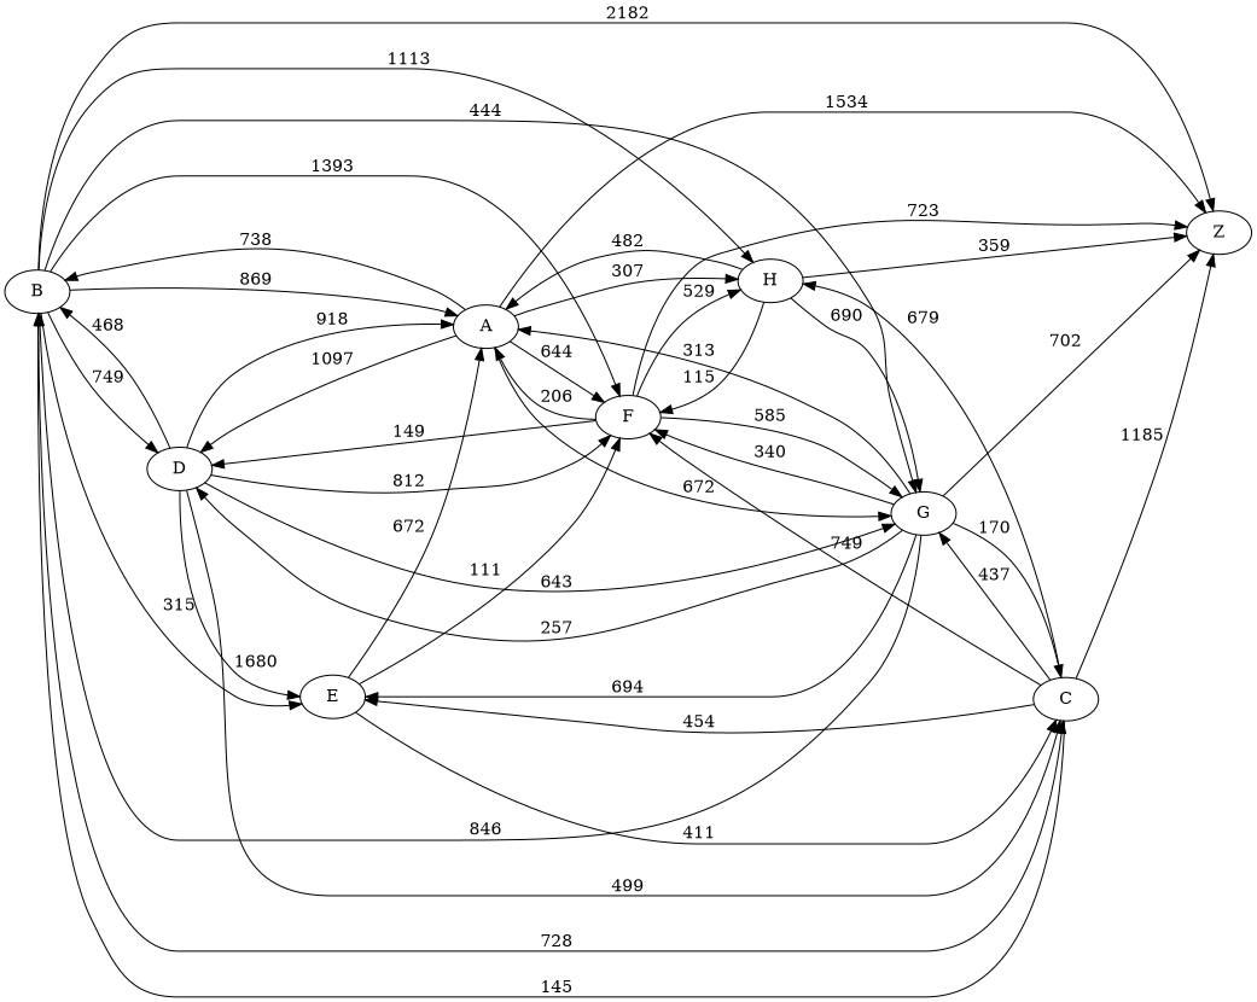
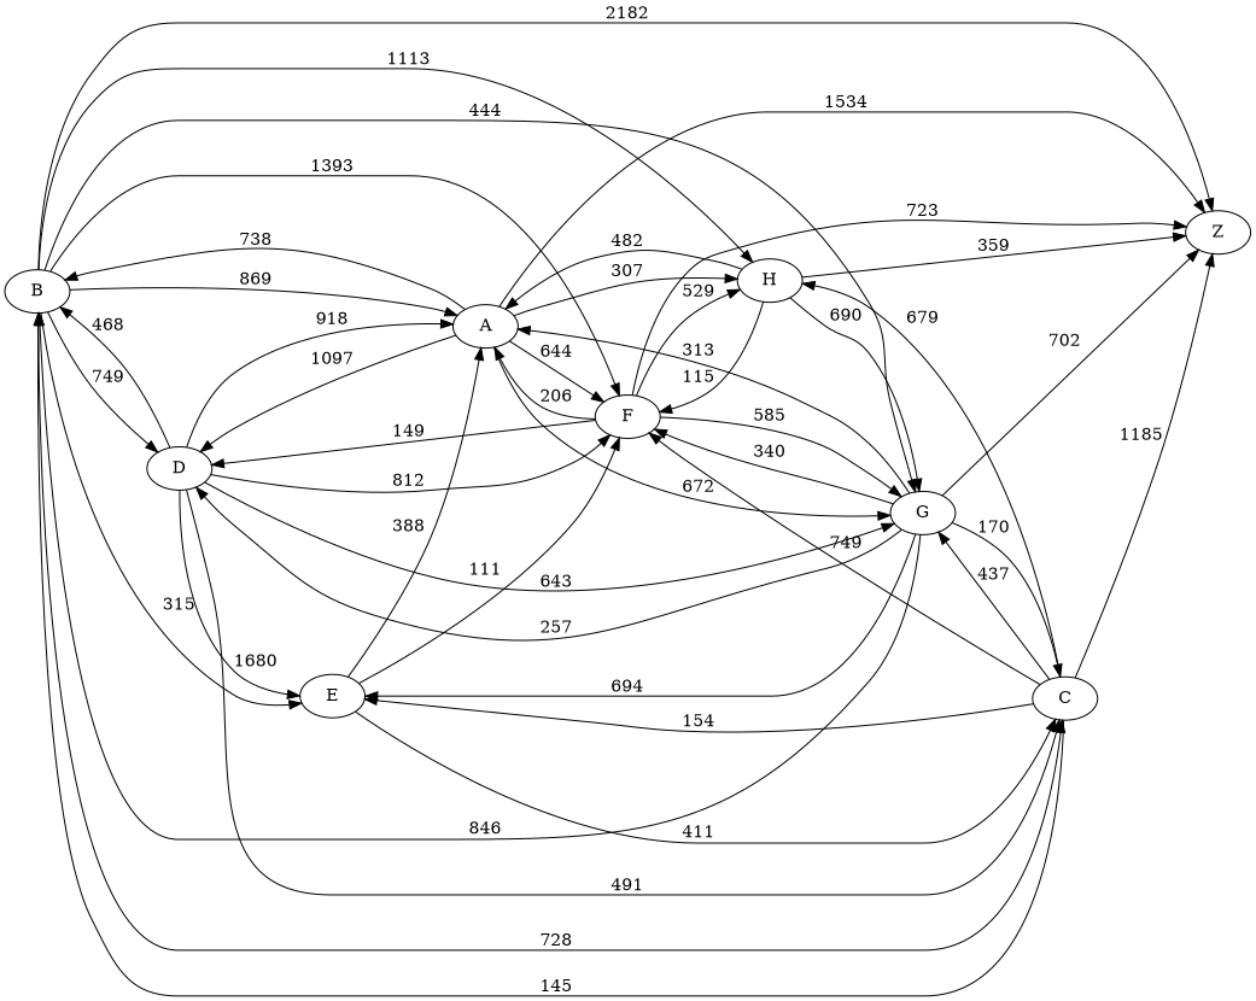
  digraph {
    rankdir=LR
    B
    D
    Z
    A
    C
    G
    H
    F
    E
    B -> D [label=749]
    B -> Z [label=2182]
    B -> A [label=869]
    B -> C [label=728]
    B -> G [label=444]
    B -> H [label=1113]
    B -> F [label=1393]
    B -> E [label=315]
    D -> B [label=468]
    D -> A [label=918]
-   D -> C [label=499]
+   D -> C [label=491]
    D -> G [label=643]
    D -> F [label=812]
    D -> E [label=1680]
    A -> B [label=738]
    A -> D [label=1097]
    A -> Z [label=1534]
    A -> G [label=672]
    A -> H [label=307]
    A -> F [label=644]
    C -> B [label=145]
    C -> Z [label=1185]
    C -> G [label=437]
    C -> H [label=679]
    C -> F [label=749]
-   C -> E [label=454]
+   C -> E [label=154]
    G -> B [label=846]
    G -> D [label=257]
    G -> Z [label=702]
    G -> A [label=313]
    G -> C [label=170]
    G -> F [label=340]
    G -> E [label=694]
    H -> Z [label=359]
    H -> A [label=482]
    H -> G [label=690]
    H -> F [label=115]
    F -> D [label=149]
    F -> Z [label=723]
    F -> A [label=206]
    F -> G [label=585]
    F -> H [label=529]
-   E -> A [label=672]
+   E -> A [label=388]
    E -> C [label=411]
    E -> F [label=111]
  }
